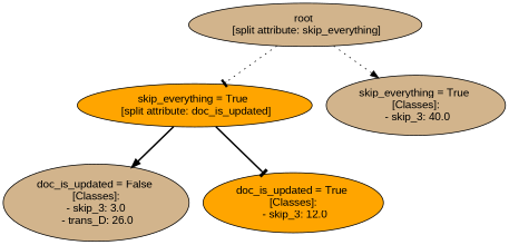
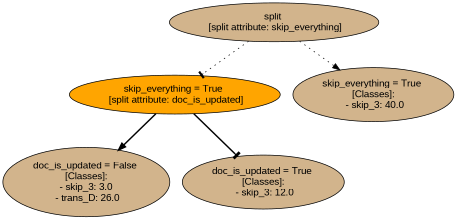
  digraph {
    fontname="Liberation Sans"
    node [fillcolor=tan fontname="Liberation Sans" style=filled]
    edge [arrowhead=tee fontname="Liberation Sans" style=dotted]
-   n1 [label="root \n [split attribute: skip_everything]"]
+   n1 [label="split \n [split attribute: skip_everything]"]
    n2 [fillcolor=orange label="skip_everything = True \n [split attribute: doc_is_updated]"]
    n3 [label="skip_everything = True \n [Classes]: \n - skip_3: 40.0"]
    n4 [label="doc_is_updated = False \n [Classes]: \n - skip_3: 3.0 \n - trans_D: 26.0"]
-   n5 [fillcolor=orange label="doc_is_updated = True \n [Classes]: \n - skip_3: 12.0"]
+   n5 [label="doc_is_updated = True \n [Classes]: \n - skip_3: 12.0"]
    n1 -> n2
    n1 -> n3 [arrowhead=normal]
    n2 -> n4 [arrowhead=normal style=bold]
    n2 -> n5 [style=bold]
  }
